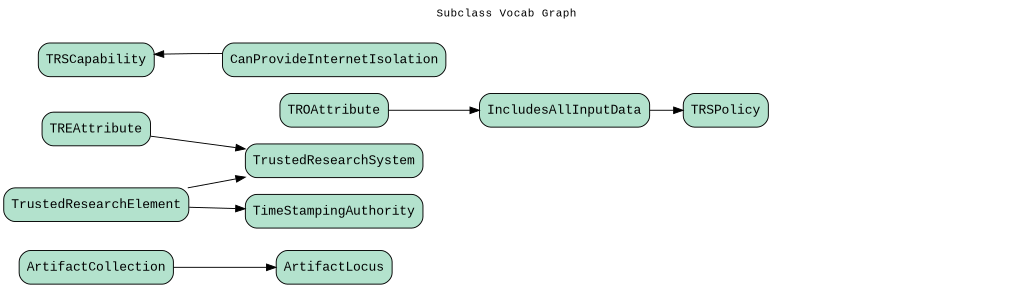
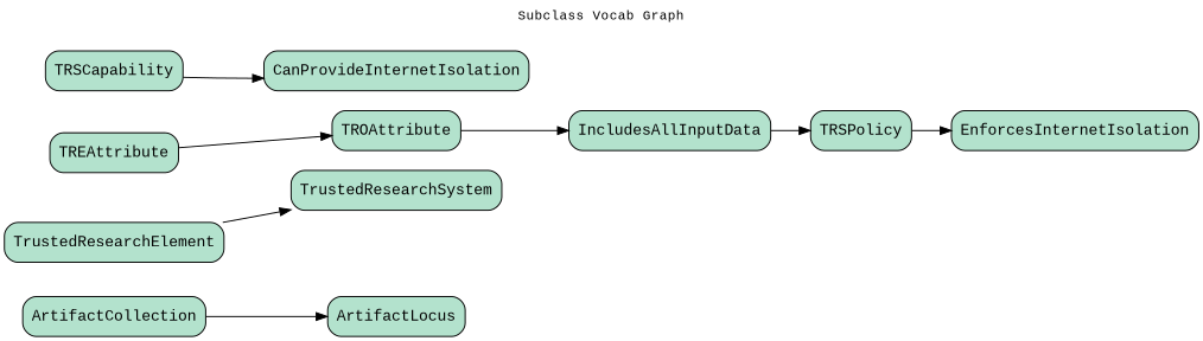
  digraph {
    fontname="Liberation Mono"
    fontsize=12
    label="Subclass Vocab Graph"
    labelloc=t
    rankdir=LR
    node [fillcolor="#b3e2cd" fontname="Liberation Mono" peripheries=1 shape=box style="filled, rounded"]
    edge [fontname="Liberation Mono"]
    ArtifactCollection
    ArtifactLocus
    TREAttribute
    TROAttribute
    IncludesAllInputData
    TRSPolicy
    TRSCapability
    CanProvideInternetIsolation
+   EnforcesInternetIsolation
    TrustedResearchElement
-   TimeStampingAuthority
    TrustedResearchSystem
    ArtifactCollection -> ArtifactLocus
-   TREAttribute -> TrustedResearchSystem
+   TREAttribute -> TROAttribute
    TROAttribute -> IncludesAllInputData
    IncludesAllInputData -> TRSPolicy
-   CanProvideInternetIsolation -> TRSCapability
-   TrustedResearchElement -> TimeStampingAuthority
+   TRSPolicy -> EnforcesInternetIsolation
+   TRSCapability -> CanProvideInternetIsolation
    TrustedResearchElement -> TrustedResearchSystem
  }
